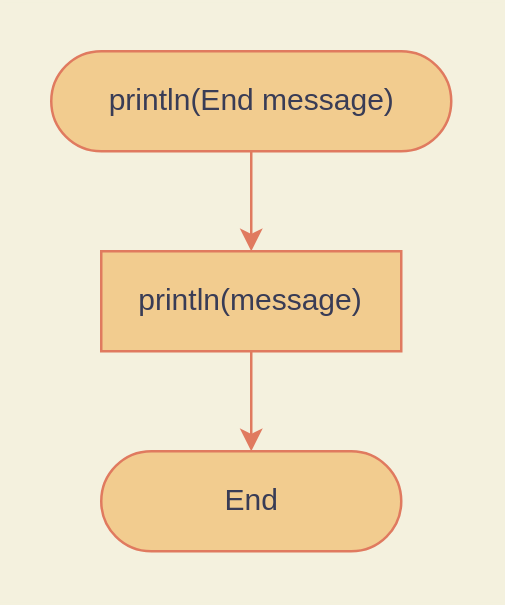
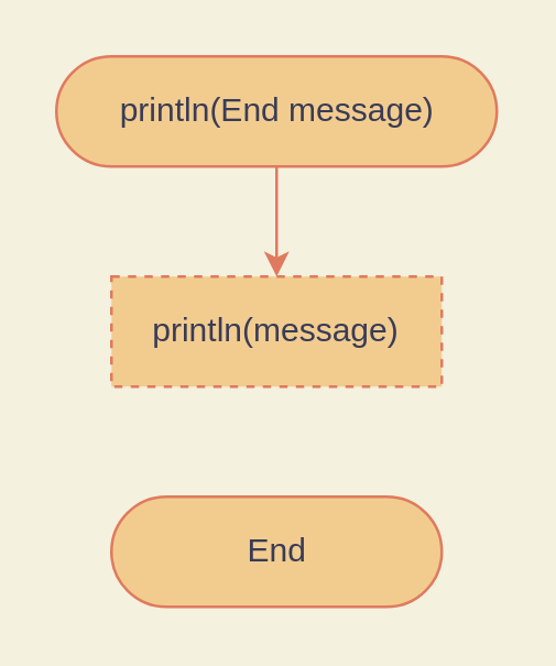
  <mxCell id="0" />
  <mxCell id="1" parent="0" />
  <mxCell id="2" value="println(End message)" style="html=1;dashed=0;whitespace=wrap;shape=mxgraph.dfd.start;fillColor=#F2CC8F;strokeColor=#E07A5F;fontColor=#393C56;" vertex="1" parent="1"><mxGeometry x="20" y="20" width="160" height="40" as="geometry" /></mxCell>
  <mxCell id="3" value="End" style="html=1;dashed=0;whitespace=wrap;shape=mxgraph.dfd.start;fillColor=#F2CC8F;strokeColor=#E07A5F;fontColor=#393C56;" vertex="1" parent="1"><mxGeometry x="40" y="180" width="120" height="40" as="geometry" /></mxCell>
- <mxCell id="4" value="println(message)" style="rounded=0;whiteSpace=wrap;html=1;fillColor=#F2CC8F;strokeColor=#E07A5F;fontColor=#393C56;" vertex="1" parent="1"><mxGeometry x="40" y="100" width="120" height="40" as="geometry" /></mxCell>
+ <mxCell id="4" value="println(message)" style="rounded=0;whiteSpace=wrap;html=1;fillColor=#F2CC8F;strokeColor=#E07A5F;fontColor=#393C56;dashed=1;" vertex="1" parent="1"><mxGeometry x="40" y="100" width="120" height="40" as="geometry" /></mxCell>
  <mxCell id="5" value="" style="endArrow=classic;html=1;rounded=0;entryX=0.5;entryY=0;entryDx=0;entryDy=0;exitX=0.5;exitY=0.5;exitDx=0;exitDy=20;exitPerimeter=0;labelBackgroundColor=#F4F1DE;strokeColor=#E07A5F;fontColor=#393C56;" edge="1" parent="1" source="2" target="4"><mxGeometry width="50" height="50" relative="1" as="geometry"><mxPoint x="-205" y="260" as="sourcePoint" /><mxPoint x="-155" y="210" as="targetPoint" /></mxGeometry></mxCell>
- <mxCell id="6" value="" style="endArrow=classic;html=1;rounded=0;entryX=0.5;entryY=0.5;entryDx=0;entryDy=-20;entryPerimeter=0;exitX=0.5;exitY=1;exitDx=0;exitDy=0;labelBackgroundColor=#F4F1DE;strokeColor=#E07A5F;fontColor=#393C56;" edge="1" parent="1" source="4" target="3"><mxGeometry width="50" height="50" relative="1" as="geometry"><mxPoint x="-195" y="270" as="sourcePoint" /><mxPoint x="-145" y="220" as="targetPoint" /></mxGeometry></mxCell>
